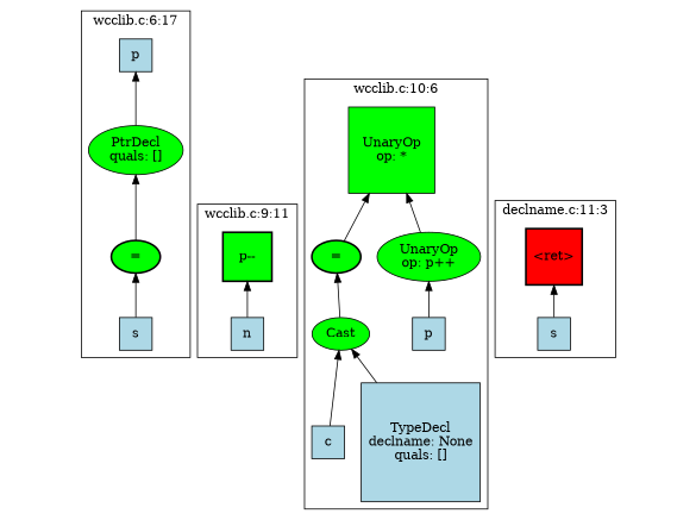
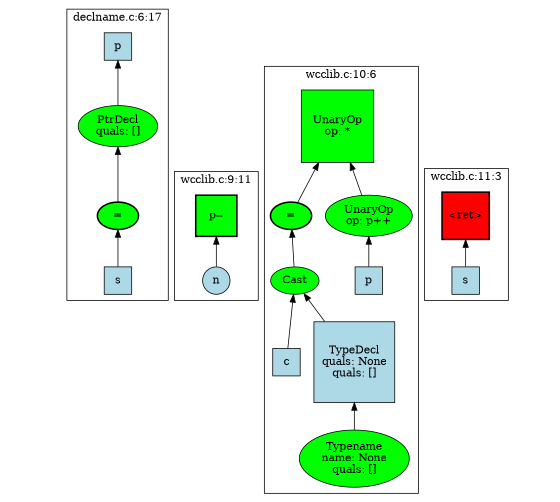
  strict graph {
    fontname="DejaVu Serif"
    newrank=true
    node [fontname="DejaVu Serif" style=filled fillcolor=green shape=square]
    edge [fontname="DejaVu Serif" dir=back]
    rank2 [height=0.5 style=invis width=0.013889 fillcolor="" shape=""]
    n2 [height=0.5 label="=" style="filled,bold" width=0.75 shape=""]
    n3 [height=0.5 label="p--" style="filled,bold" width=0.75]
    n4 [height=0.5 label="=" style="filled,bold" width=0.75 shape=""]
    n5 [fillcolor=red height=0.65278 label="\<ret\>" style="filled,bold" width=0.65278]
    end [height=0.5 style=invis width=0.013889 fillcolor="" shape=""]
    n7 [height=0.5 label=Cast width=0.75 shape=""]
+   n8 [height=1.041 label="Typename\nname: None\nquals: []" width=1.6303 shape=""]
    n9 [fillcolor=lightblue height=0.5 label=c width=0.5]
    n10 [height=0.74639 label="UnaryOp\nop: *" width=1.316]
    n11 [height=0.74639 label="UnaryOp\nop: p++" width=1.316 shape=""]
    n12 [fillcolor=lightblue height=0.5 label=p width=0.5]
-   n13 [fillcolor=lightblue height=1.4722 label="TypeDecl\ndeclname: None\nquals: []" width=1.4722]
+   n13 [fillcolor=lightblue height=1.4722 label="TypeDecl\nquals: None\nquals: []" width=1.4722]
    n14 [fillcolor=lightblue height=0.5 label=s width=0.5]
-   n15 [fillcolor=lightblue height=0.5 label=n width=0.5]
+   n15 [fillcolor=lightblue height=0.5 label=n shape=ellipse width=0.5]
    n16 [fillcolor=lightblue height=0.5 label=s width=0.5]
    n17 [height=0.74639 label="PtrDecl\nquals: []" width=1.2178 shape=""]
    n18 [fillcolor=lightblue height=0.5 label=p width=0.5]
    rank1 [height=0.5 style=invis width=0.013889 fillcolor="" shape=""]
    subgraph sub_1 {
      rank=same
      rankdir=LR
      rank2
      n2
      n3
      n4
      n5
      end
    }
    subgraph cluster_2 {
      label="wcclib.c:10:6"
      n4
      n7
+     n8
      n9
      n10
      n11
      n12
      n13
    }
    subgraph cluster_3 {
-     label="declname.c:11:3"
+     label="wcclib.c:11:3"
      n5
      n14
    }
    subgraph cluster_4 {
      label="wcclib.c:9:11"
      n3
      n15
    }
    subgraph cluster_5 {
-     label="wcclib.c:6:17"
+     label="declname.c:6:17"
      n2
      n16
      n17
      n18
    }
    rank2 -- n2 [style=invis dir=""]
    n2 -- n3 [style=invis dir=""]
    n2 -- n16
    n3 -- n4 [style=invis dir=""]
    n3 -- n15
    n4 -- n5 [style=invis dir=""]
    n4 -- n7
    n5 -- end [style=invis dir=""]
    n5 -- n14
    n7 -- n9
    n7 -- n13
    n10 -- n4
    n10 -- n11
    n11 -- n12
+   n13 -- n8
    n17 -- n2
    n18 -- n17
    rank1 -- rank2 [style=invis dir=""]
  }
